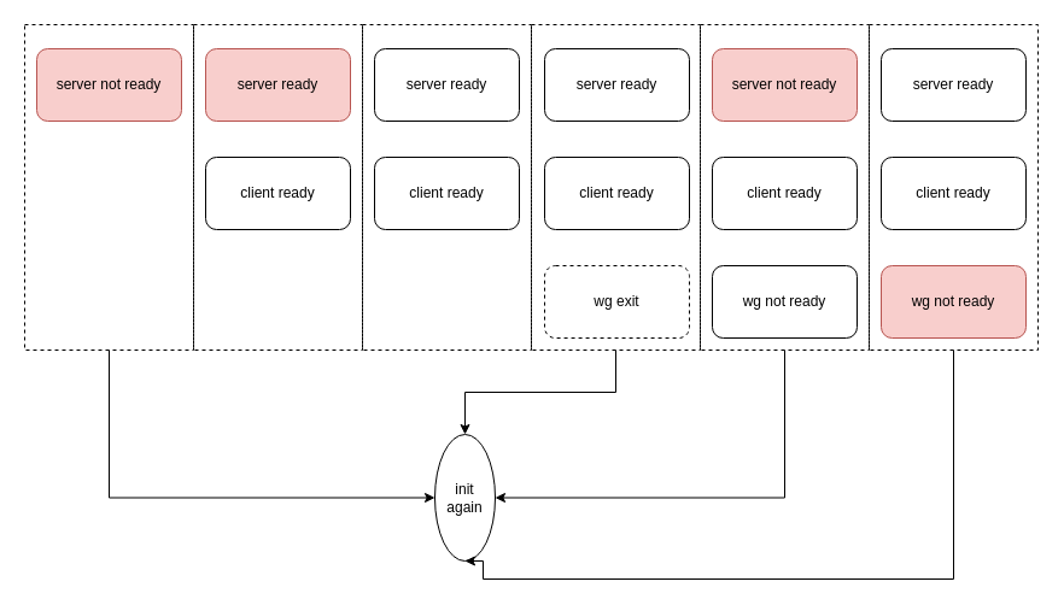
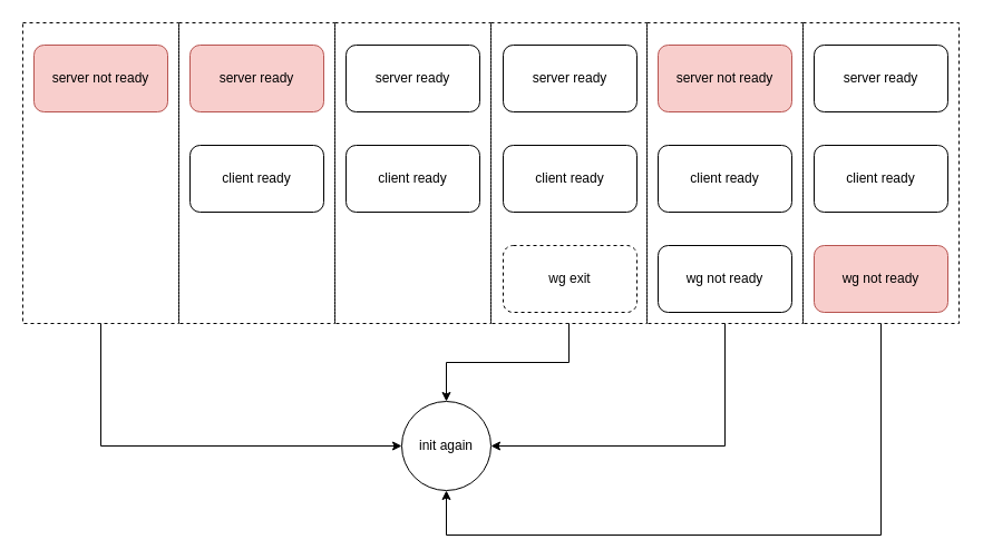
  <mxCell id="0" />
  <mxCell id="1" parent="0" />
  <mxCell id="2" value="" style="rounded=0;whiteSpace=wrap;html=1;dashed=1;fillColor=none;" vertex="1" parent="1"><mxGeometry x="20" y="20" width="140" height="270" as="geometry" /></mxCell>
  <mxCell id="3" value="" style="rounded=0;whiteSpace=wrap;html=1;dashed=1;fillColor=none;" vertex="1" parent="1"><mxGeometry x="160" y="20" width="140" height="270" as="geometry" /></mxCell>
  <mxCell id="4" value="" style="rounded=0;whiteSpace=wrap;html=1;dashed=1;fillColor=none;" vertex="1" parent="1"><mxGeometry x="300" y="20" width="140" height="270" as="geometry" /></mxCell>
  <mxCell id="5" value="" style="rounded=0;whiteSpace=wrap;html=1;dashed=1;fillColor=none;" vertex="1" parent="1"><mxGeometry x="440" y="20" width="140" height="270" as="geometry" /></mxCell>
  <mxCell id="6" value="" style="rounded=0;whiteSpace=wrap;html=1;dashed=1;fillColor=none;" vertex="1" parent="1"><mxGeometry x="580" y="20" width="140" height="270" as="geometry" /></mxCell>
  <mxCell id="7" value="server ready" style="rounded=1;whiteSpace=wrap;html=1;" vertex="1" parent="1"><mxGeometry x="310" y="40" width="120" height="60" as="geometry" /></mxCell>
  <mxCell id="8" value="client ready" style="rounded=1;whiteSpace=wrap;html=1;" vertex="1" parent="1"><mxGeometry x="310" y="130" width="120" height="60" as="geometry" /></mxCell>
  <mxCell id="9" value="server ready" style="rounded=1;whiteSpace=wrap;html=1;" vertex="1" parent="1"><mxGeometry x="451" y="40" width="120" height="60" as="geometry" /></mxCell>
  <mxCell id="10" value="client ready" style="rounded=1;whiteSpace=wrap;html=1;" vertex="1" parent="1"><mxGeometry x="451" y="130" width="120" height="60" as="geometry" /></mxCell>
  <mxCell id="11" value="wg exit" style="rounded=1;whiteSpace=wrap;html=1;dashed=1;" vertex="1" parent="1"><mxGeometry x="451" y="220" width="120" height="60" as="geometry" /></mxCell>
  <mxCell id="12" value="server not ready" style="rounded=1;whiteSpace=wrap;html=1;fillColor=#f8cecc;strokeColor=#b85450;" vertex="1" parent="1"><mxGeometry x="30" y="40" width="120" height="60" as="geometry" /></mxCell>
  <mxCell id="13" value="server ready" style="rounded=1;whiteSpace=wrap;html=1;fillColor=#f8cecc;strokeColor=#b85450;" vertex="1" parent="1"><mxGeometry x="170" y="40" width="120" height="60" as="geometry" /></mxCell>
  <mxCell id="14" value="client ready" style="rounded=1;whiteSpace=wrap;html=1;" vertex="1" parent="1"><mxGeometry x="170" y="130" width="120" height="60" as="geometry" /></mxCell>
  <mxCell id="15" value="server not ready" style="rounded=1;whiteSpace=wrap;html=1;fillColor=#f8cecc;strokeColor=#b85450;" vertex="1" parent="1"><mxGeometry x="590" y="40" width="120" height="60" as="geometry" /></mxCell>
  <mxCell id="16" value="client ready" style="rounded=1;whiteSpace=wrap;html=1;" vertex="1" parent="1"><mxGeometry x="590" y="130" width="120" height="60" as="geometry" /></mxCell>
  <mxCell id="17" value="wg not ready" style="rounded=1;whiteSpace=wrap;html=1;" vertex="1" parent="1"><mxGeometry x="590" y="220" width="120" height="60" as="geometry" /></mxCell>
- <mxCell id="18" value="init again" style="ellipse;whiteSpace=wrap;html=1;aspect=fixed;" vertex="1" parent="1"><mxGeometry x="360" y="360" width="50" height="105" as="geometry" /></mxCell>
+ <mxCell id="18" value="init again" style="ellipse;whiteSpace=wrap;html=1;aspect=fixed;" vertex="1" parent="1"><mxGeometry x="360" y="360" width="80" height="80" as="geometry" /></mxCell>
  <mxCell id="19" style="edgeStyle=orthogonalEdgeStyle;rounded=0;orthogonalLoop=1;jettySize=auto;html=1;exitX=0.5;exitY=1;exitDx=0;exitDy=0;entryX=0;entryY=0.5;entryDx=0;entryDy=0;" edge="1" parent="1" source="2" target="18"><mxGeometry relative="1" as="geometry" /></mxCell>
  <mxCell id="20" style="edgeStyle=orthogonalEdgeStyle;rounded=0;orthogonalLoop=1;jettySize=auto;html=1;exitX=0.5;exitY=1;exitDx=0;exitDy=0;entryX=0.5;entryY=0;entryDx=0;entryDy=0;" edge="1" parent="1" source="5" target="18"><mxGeometry relative="1" as="geometry" /></mxCell>
  <mxCell id="21" style="edgeStyle=orthogonalEdgeStyle;rounded=0;orthogonalLoop=1;jettySize=auto;html=1;entryX=1;entryY=0.5;entryDx=0;entryDy=0;exitX=0.5;exitY=1;exitDx=0;exitDy=0;" edge="1" parent="1" source="6" target="18"><mxGeometry relative="1" as="geometry" /></mxCell>
  <mxCell id="22" style="edgeStyle=orthogonalEdgeStyle;rounded=0;orthogonalLoop=1;jettySize=auto;html=1;exitX=0.5;exitY=1;exitDx=0;exitDy=0;entryX=0.5;entryY=1;entryDx=0;entryDy=0;" edge="1" parent="1" source="23" target="18"><mxGeometry relative="1" as="geometry"><Array as="points"><mxPoint x="790" y="480" /><mxPoint x="400" y="480" /></Array></mxGeometry></mxCell>
  <mxCell id="23" value="" style="rounded=0;whiteSpace=wrap;html=1;dashed=1;fillColor=none;" vertex="1" parent="1"><mxGeometry x="720" y="20" width="140" height="270" as="geometry" /></mxCell>
  <mxCell id="24" value="server ready" style="rounded=1;whiteSpace=wrap;html=1;" vertex="1" parent="1"><mxGeometry x="730" y="40" width="120" height="60" as="geometry" /></mxCell>
  <mxCell id="25" value="client ready" style="rounded=1;whiteSpace=wrap;html=1;" vertex="1" parent="1"><mxGeometry x="730" y="130" width="120" height="60" as="geometry" /></mxCell>
  <mxCell id="26" value="wg not ready" style="rounded=1;whiteSpace=wrap;html=1;fillColor=#f8cecc;strokeColor=#b85450;" vertex="1" parent="1"><mxGeometry x="730" y="220" width="120" height="60" as="geometry" /></mxCell>
